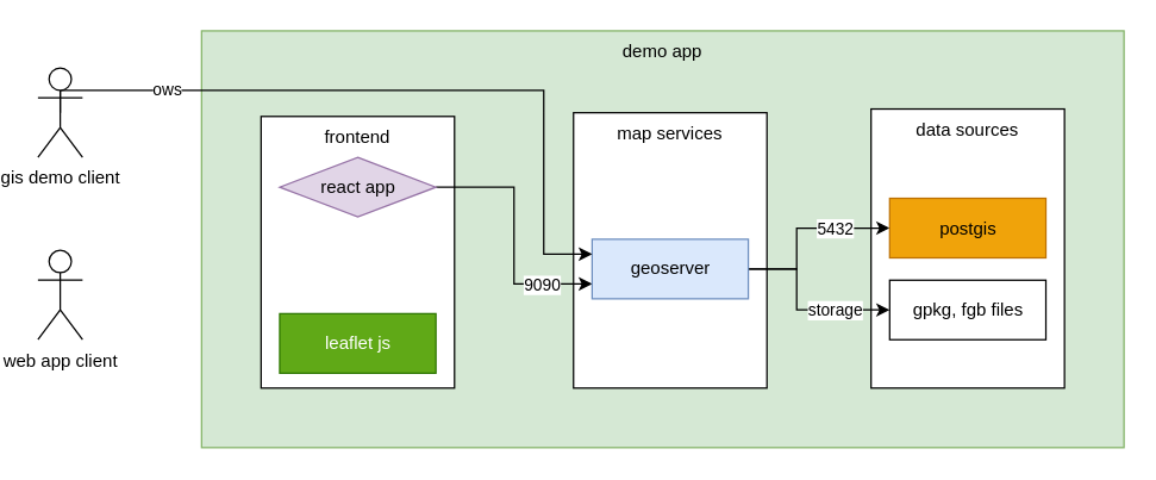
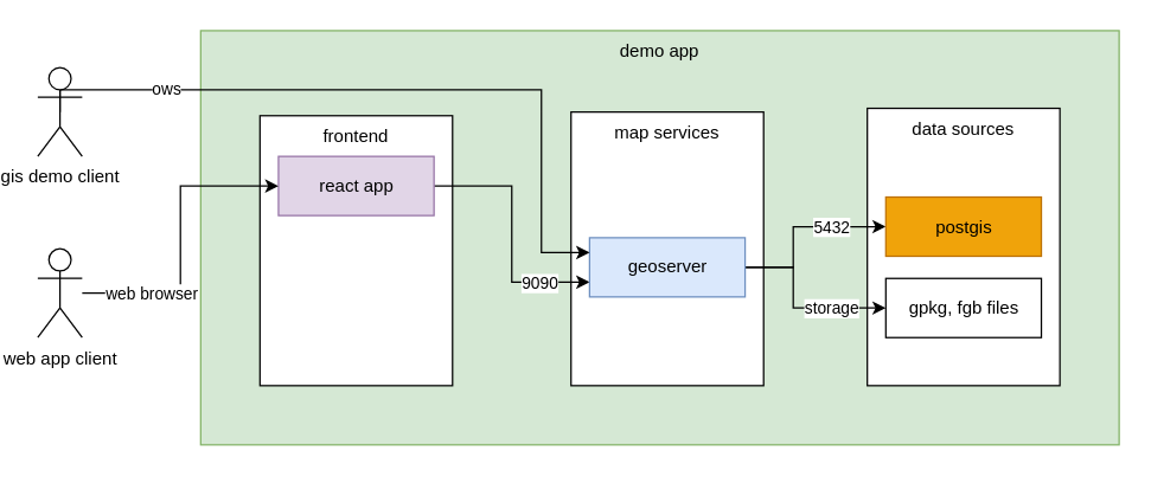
  <mxCell id="0" />
  <mxCell id="1" parent="0" />
  <mxCell id="2" value="demo app" style="rounded=0;whiteSpace=wrap;html=1;verticalAlign=top;fillColor=#d5e8d4;strokeColor=#82b366;" vertex="1" parent="1"><mxGeometry x="130" y="20" width="620" height="280" as="geometry" /></mxCell>
  <mxCell id="3" value="frontend" style="rounded=0;whiteSpace=wrap;html=1;verticalAlign=top;" vertex="1" parent="1"><mxGeometry x="170" y="77.5" width="130" height="182.5" as="geometry" /></mxCell>
  <mxCell id="4" value="map services" style="rounded=0;whiteSpace=wrap;html=1;verticalAlign=top;" vertex="1" parent="1"><mxGeometry x="380" y="75" width="130" height="185" as="geometry" /></mxCell>
  <mxCell id="5" value="data sources" style="rounded=0;whiteSpace=wrap;html=1;verticalAlign=top;" vertex="1" parent="1"><mxGeometry x="580" y="72.5" width="130" height="187.5" as="geometry" /></mxCell>
  <mxCell id="6" style="edgeStyle=orthogonalEdgeStyle;rounded=0;orthogonalLoop=1;jettySize=auto;html=1;entryX=0;entryY=0.75;entryDx=0;entryDy=0;" edge="1" parent="1" source="8" target="14"><mxGeometry relative="1" as="geometry"><Array as="points"><mxPoint x="340" y="125" /><mxPoint x="340" y="190" /></Array></mxGeometry></mxCell>
  <mxCell id="7" value="9090" style="edgeLabel;html=1;align=center;verticalAlign=middle;resizable=0;points=[];" vertex="1" connectable="0" parent="6"><mxGeometry x="0.636" y="-2" relative="1" as="geometry"><mxPoint x="-3" y="-2" as="offset" /></mxGeometry></mxCell>
- <mxCell id="8" value="react app" style="rhombus;whiteSpace=wrap;html=1;fillColor=#e1d5e7;strokeColor=#9673a6;" vertex="1" parent="1"><mxGeometry x="182.5" y="105" width="105" height="40" as="geometry" /></mxCell>
- <mxCell id="9" value="leaflet js" style="rounded=0;whiteSpace=wrap;html=1;fillColor=#60a917;strokeColor=#2D7600;fontColor=#ffffff;" vertex="1" parent="1"><mxGeometry x="182.5" y="210" width="105" height="40" as="geometry" /></mxCell>
+ <mxCell id="8" value="react app" style="rounded=0;whiteSpace=wrap;html=1;fillColor=#e1d5e7;strokeColor=#9673a6;" vertex="1" parent="1"><mxGeometry x="182.5" y="105" width="105" height="40" as="geometry" /></mxCell>
  <mxCell id="10" style="edgeStyle=orthogonalEdgeStyle;rounded=0;orthogonalLoop=1;jettySize=auto;html=1;entryX=0;entryY=0.5;entryDx=0;entryDy=0;" edge="1" parent="1" source="14" target="15"><mxGeometry relative="1" as="geometry"><Array as="points"><mxPoint x="530" y="180" /><mxPoint x="530" y="153" /></Array></mxGeometry></mxCell>
  <mxCell id="11" value="5432" style="edgeLabel;html=1;align=center;verticalAlign=middle;resizable=0;points=[];" vertex="1" connectable="0" parent="10"><mxGeometry x="0.416" y="-2" relative="1" as="geometry"><mxPoint x="-2" y="-2" as="offset" /></mxGeometry></mxCell>
  <mxCell id="12" style="edgeStyle=orthogonalEdgeStyle;rounded=0;orthogonalLoop=1;jettySize=auto;html=1;entryX=0;entryY=0.5;entryDx=0;entryDy=0;" edge="1" parent="1" source="14" target="16"><mxGeometry relative="1" as="geometry"><Array as="points"><mxPoint x="530" y="180" /><mxPoint x="530" y="207" /></Array></mxGeometry></mxCell>
  <mxCell id="13" value="storage" style="edgeLabel;html=1;align=center;verticalAlign=middle;resizable=0;points=[];" vertex="1" connectable="0" parent="12"><mxGeometry x="0.472" y="-1" relative="1" as="geometry"><mxPoint x="-5" y="-1" as="offset" /></mxGeometry></mxCell>
  <mxCell id="14" value="geoserver" style="rounded=0;whiteSpace=wrap;html=1;fillColor=#dae8fc;strokeColor=#6c8ebf;" vertex="1" parent="1"><mxGeometry x="392.5" y="160" width="105" height="40" as="geometry" /></mxCell>
  <mxCell id="15" value="postgis" style="rounded=0;whiteSpace=wrap;html=1;fillColor=#f0a30a;fontColor=#000000;strokeColor=#BD7000;" vertex="1" parent="1"><mxGeometry x="592.5" y="132.5" width="105" height="40" as="geometry" /></mxCell>
  <mxCell id="16" value="gpkg, fgb files" style="rounded=0;whiteSpace=wrap;html=1;" vertex="1" parent="1"><mxGeometry x="592.5" y="187.5" width="105" height="40" as="geometry" /></mxCell>
+ <mxCell id="17" style="edgeStyle=orthogonalEdgeStyle;rounded=0;orthogonalLoop=1;jettySize=auto;html=1;entryX=0;entryY=0.5;entryDx=0;entryDy=0;" edge="1" parent="1" source="19" target="8"><mxGeometry relative="1" as="geometry" /></mxCell>
+ <mxCell id="18" value="web browser" style="edgeLabel;html=1;align=center;verticalAlign=middle;resizable=0;points=[];" vertex="1" connectable="0" parent="17"><mxGeometry x="-0.571" y="-3" relative="1" as="geometry"><mxPoint x="2" y="-3" as="offset" /></mxGeometry></mxCell>
  <mxCell id="19" value="web app client" style="shape=umlActor;verticalLabelPosition=bottom;verticalAlign=top;html=1;outlineConnect=0;" vertex="1" parent="1"><mxGeometry y="167.5" width="30" height="60" as="geometry" x="20" /></mxCell>
  <mxCell id="20" style="edgeStyle=orthogonalEdgeStyle;rounded=0;orthogonalLoop=1;jettySize=auto;html=1;entryX=0;entryY=0.25;entryDx=0;entryDy=0;exitX=0.5;exitY=0.5;exitDx=0;exitDy=0;exitPerimeter=0;" edge="1" parent="1" source="22" target="14"><mxGeometry relative="1" as="geometry"><mxPoint x="390" y="170" as="targetPoint" /><Array as="points"><mxPoint x="35" y="60" /><mxPoint x="360" y="60" /><mxPoint x="360" y="170" /></Array></mxGeometry></mxCell>
  <mxCell id="21" value="ows" style="edgeLabel;html=1;align=center;verticalAlign=middle;resizable=0;points=[];" vertex="1" connectable="0" parent="20"><mxGeometry x="-0.639" y="2" relative="1" as="geometry"><mxPoint x="-1" y="1" as="offset" /></mxGeometry></mxCell>
  <mxCell id="22" value="gis demo client" style="shape=umlActor;verticalLabelPosition=bottom;verticalAlign=top;html=1;outlineConnect=0;" vertex="1" parent="1"><mxGeometry y="45" width="30" height="60" as="geometry" x="20" /></mxCell>
